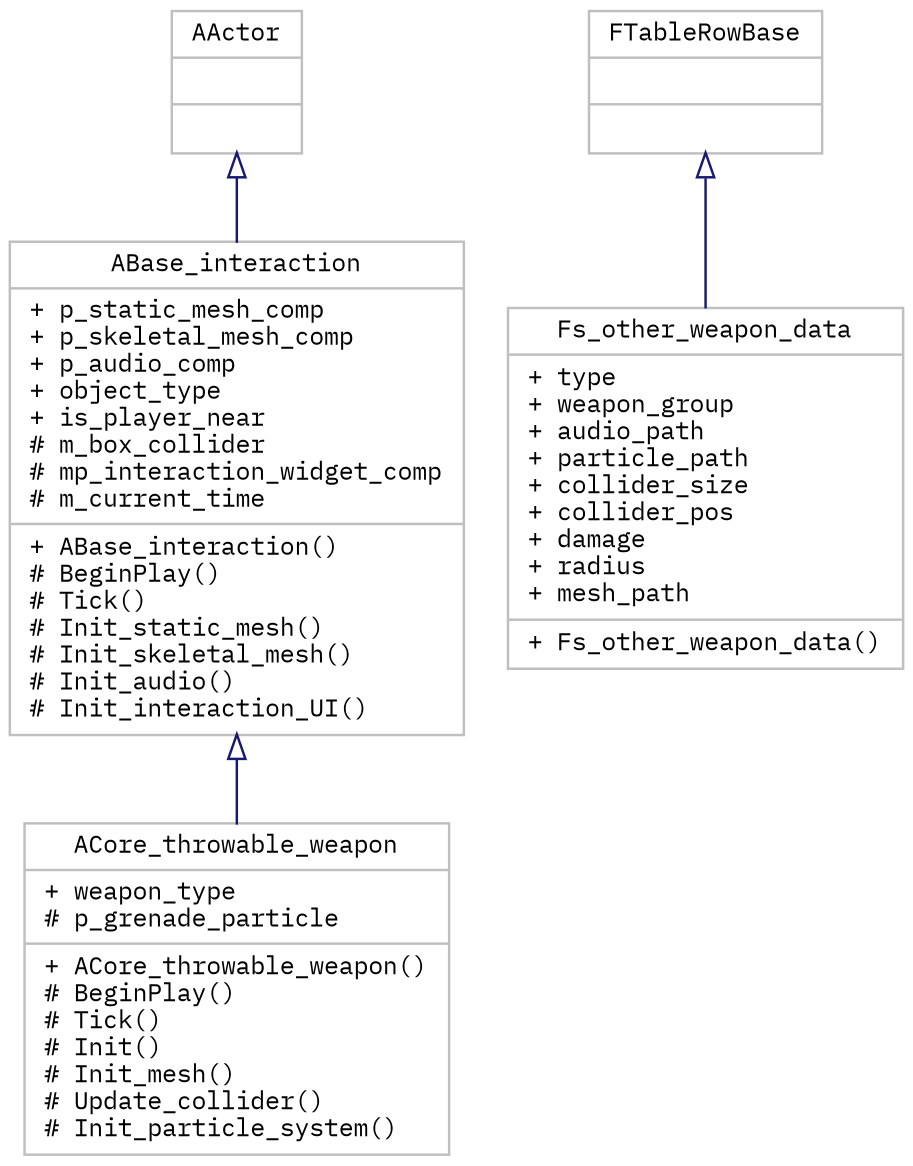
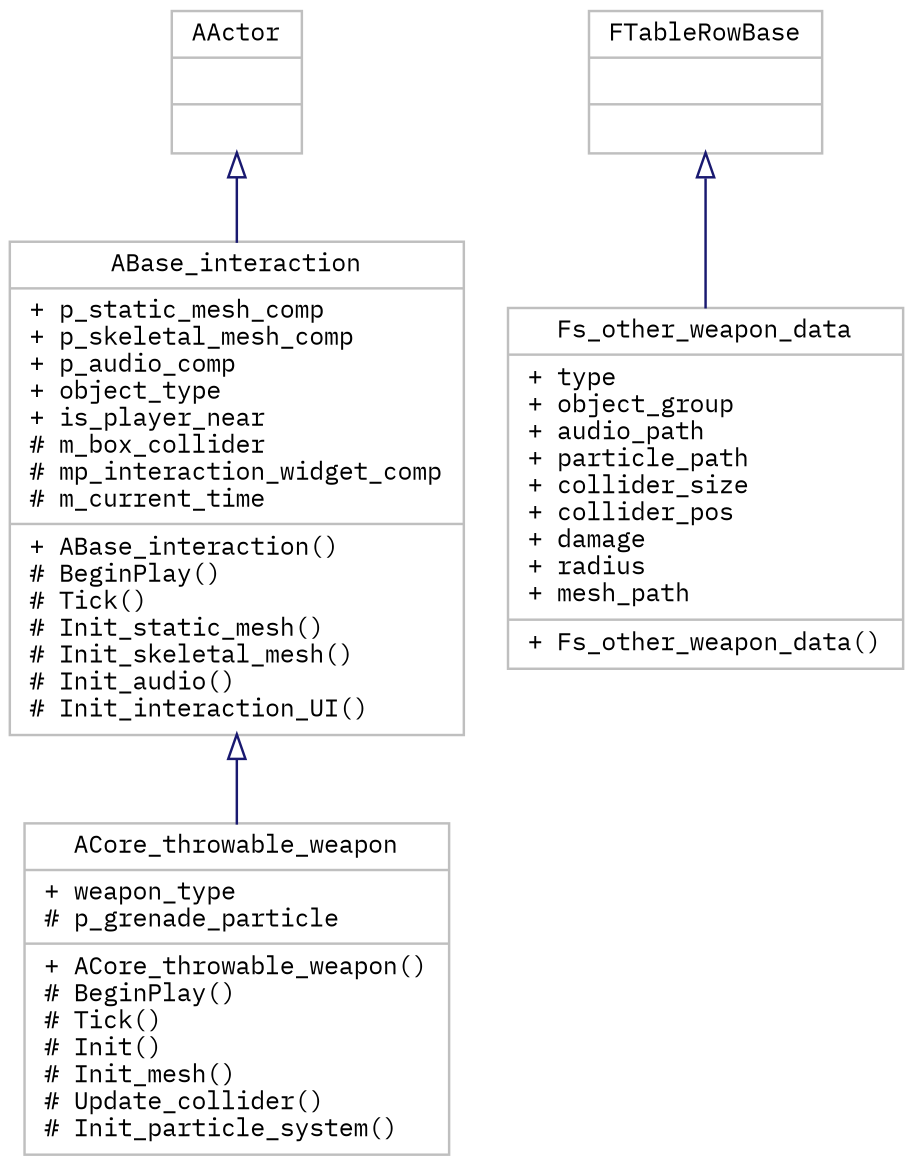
  digraph {
    fontname="IBM Plex Mono"
    node [color=grey75 fillcolor=white fontname="IBM Plex Mono" fontsize=10 shape=record style=filled]
    edge [arrowtail=onormal color=midnightblue dir=back fontname="IBM Plex Mono" fontsize=10 labelfontname=Helvetica labelfontsize=10 style=solid]
    n1 [height=0.2 label="{ACore_throwable_weapon\n|+ weapon_type\l# p_grenade_particle\l|+ ACore_throwable_weapon()\l# BeginPlay()\l# Tick()\l# Init()\l# Init_mesh()\l# Update_collider()\l# Init_particle_system()\l}" width=0.4]
    n2 [height=0.2 label="{ABase_interaction\n|+ p_static_mesh_comp\l+ p_skeletal_mesh_comp\l+ p_audio_comp\l+ object_type\l+ is_player_near\l# m_box_collider\l# mp_interaction_widget_comp\l# m_current_time\l|+ ABase_interaction()\l# BeginPlay()\l# Tick()\l# Init_static_mesh()\l# Init_skeletal_mesh()\l# Init_audio()\l# Init_interaction_UI()\l}" width=0.4]
    n3 [height=0.2 label="{AActor\n||}" width=0.4]
-   n4 [height=0.2 label="{Fs_other_weapon_data\n|+ type\l+ weapon_group\l+ audio_path\l+ particle_path\l+ collider_size\l+ collider_pos\l+ damage\l+ radius\l+ mesh_path\l|+ Fs_other_weapon_data()\l}" width=0.4]
+   n4 [height=0.2 label="{Fs_other_weapon_data\n|+ type\l+ object_group\l+ audio_path\l+ particle_path\l+ collider_size\l+ collider_pos\l+ damage\l+ radius\l+ mesh_path\l|+ Fs_other_weapon_data()\l}" width=0.4]
    n5 [height=0.2 label="{FTableRowBase\n||}" width=0.4]
    n2 -> n1
    n3 -> n2
    n5 -> n4
  }
